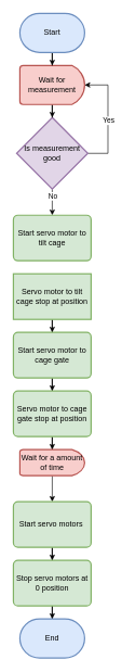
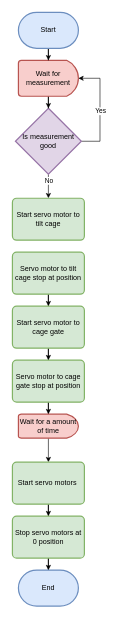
  <mxCell id="0" />
  <mxCell id="1" parent="0" />
  <mxCell id="2" style="edgeStyle=orthogonalEdgeStyle;rounded=0;orthogonalLoop=1;jettySize=auto;html=1;" edge="1" parent="1" source="6" target="9"><mxGeometry relative="1" as="geometry" /></mxCell>
  <mxCell id="3" value="No" style="edgeLabel;html=1;align=center;verticalAlign=middle;resizable=0;points=[];" vertex="1" connectable="0" parent="2"><mxGeometry x="-0.719" relative="1" as="geometry"><mxPoint y="4" as="offset" /></mxGeometry></mxCell>
  <mxCell id="4" style="edgeStyle=orthogonalEdgeStyle;rounded=0;orthogonalLoop=1;jettySize=auto;html=1;entryX=1;entryY=0.5;entryDx=0;entryDy=0;entryPerimeter=0;exitX=1;exitY=0.5;exitDx=0;exitDy=0;exitPerimeter=0;" edge="1" parent="1" source="6" target="8"><mxGeometry relative="1" as="geometry"><Array as="points"><mxPoint x="166" y="235" /><mxPoint x="166" y="130" /></Array></mxGeometry></mxCell>
  <mxCell id="5" value="Yes" style="edgeLabel;html=1;align=center;verticalAlign=middle;resizable=0;points=[];" vertex="1" connectable="0" parent="4"><mxGeometry x="-0.267" y="-2" relative="1" as="geometry"><mxPoint x="-2" y="-19" as="offset" /></mxGeometry></mxCell>
  <mxCell id="6" value="&lt;div&gt;Is measurement&lt;/div&gt;&lt;div&gt;good&lt;/div&gt;" style="strokeWidth=2;html=1;shape=mxgraph.flowchart.decision;whiteSpace=wrap;fillColor=#e1d5e7;strokeColor=#9673a6;" vertex="1" parent="1"><mxGeometry x="25" y="180" width="110" height="110" as="geometry" /></mxCell>
  <mxCell id="7" style="edgeStyle=orthogonalEdgeStyle;rounded=0;orthogonalLoop=1;jettySize=auto;html=1;entryX=0.5;entryY=0;entryDx=0;entryDy=0;entryPerimeter=0;" edge="1" parent="1" source="8" target="6"><mxGeometry relative="1" as="geometry" /></mxCell>
  <mxCell id="8" value="&lt;span&gt;Wait for measurement&lt;/span&gt;" style="strokeWidth=2;html=1;shape=mxgraph.flowchart.delay;whiteSpace=wrap;fillColor=#f8cecc;strokeColor=#b85450;" vertex="1" parent="1"><mxGeometry x="30" y="100" width="100" height="60" as="geometry" /></mxCell>
  <mxCell id="9" value="Start servo motor to tilt cage" style="rounded=1;whiteSpace=wrap;html=1;absoluteArcSize=1;arcSize=14;strokeWidth=2;fillColor=#d5e8d4;strokeColor=#82b366;" vertex="1" parent="1"><mxGeometry x="20" y="330" width="120" height="70" as="geometry" /></mxCell>
  <mxCell id="10" style="edgeStyle=orthogonalEdgeStyle;rounded=0;orthogonalLoop=1;jettySize=auto;html=1;" edge="1" parent="1" source="11" target="8"><mxGeometry relative="1" as="geometry" /></mxCell>
  <mxCell id="11" value="&lt;span&gt;Start&lt;/span&gt;" style="strokeWidth=2;html=1;shape=mxgraph.flowchart.terminator;whiteSpace=wrap;fillColor=#dae8fc;strokeColor=#6c8ebf;" vertex="1" parent="1"><mxGeometry x="30" y="20" width="100" height="60" as="geometry" /></mxCell>
  <mxCell id="12" style="edgeStyle=orthogonalEdgeStyle;rounded=0;orthogonalLoop=1;jettySize=auto;html=1;" edge="1" parent="1" source="13" target="15"><mxGeometry relative="1" as="geometry" /></mxCell>
- <mxCell id="13" value="Servo motor to tilt cage stop at position" style="whiteSpace=wrap;html=1;absoluteArcSize=1;arcSize=14;strokeWidth=2;fillColor=#d5e8d4;strokeColor=#82b366;rounded=0;" vertex="1" parent="1"><mxGeometry x="20" y="420" width="120" height="70" as="geometry" /></mxCell>
+ <mxCell id="13" value="Servo motor to tilt cage stop at position" style="rounded=1;whiteSpace=wrap;html=1;absoluteArcSize=1;arcSize=14;strokeWidth=2;fillColor=#d5e8d4;strokeColor=#82b366;" vertex="1" parent="1"><mxGeometry x="20" y="420" width="120" height="70" as="geometry" /></mxCell>
  <mxCell id="14" style="edgeStyle=orthogonalEdgeStyle;rounded=0;orthogonalLoop=1;jettySize=auto;html=1;" edge="1" parent="1" source="15" target="17"><mxGeometry relative="1" as="geometry" /></mxCell>
  <mxCell id="15" value="Start servo motor to cage gate" style="rounded=1;whiteSpace=wrap;html=1;absoluteArcSize=1;arcSize=14;strokeWidth=2;fillColor=#d5e8d4;strokeColor=#82b366;" vertex="1" parent="1"><mxGeometry x="20" y="510" width="120" height="70" as="geometry" /></mxCell>
  <mxCell id="16" style="edgeStyle=orthogonalEdgeStyle;rounded=0;orthogonalLoop=1;jettySize=auto;html=1;" edge="1" parent="1" source="17" target="19"><mxGeometry relative="1" as="geometry" /></mxCell>
  <mxCell id="17" value="Servo motor to cage gate stop at position" style="rounded=1;whiteSpace=wrap;html=1;absoluteArcSize=1;arcSize=14;strokeWidth=2;fillColor=#d5e8d4;strokeColor=#82b366;" vertex="1" parent="1"><mxGeometry x="20" y="600" width="120" height="70" as="geometry" /></mxCell>
  <mxCell id="18" style="edgeStyle=orthogonalEdgeStyle;rounded=0;orthogonalLoop=1;jettySize=auto;html=1;" edge="1" parent="1" source="19" target="21"><mxGeometry relative="1" as="geometry" /></mxCell>
  <mxCell id="19" value="Wait for a amount of time" style="strokeWidth=2;html=1;shape=mxgraph.flowchart.delay;whiteSpace=wrap;fillColor=#f8cecc;strokeColor=#b85450;" vertex="1" parent="1"><mxGeometry x="30" y="690" width="100" height="40" as="geometry" /></mxCell>
  <mxCell id="20" style="edgeStyle=orthogonalEdgeStyle;rounded=0;orthogonalLoop=1;jettySize=auto;html=1;" edge="1" parent="1" source="21" target="23"><mxGeometry relative="1" as="geometry" /></mxCell>
  <mxCell id="21" value="Start servo motors&amp;nbsp;" style="rounded=1;whiteSpace=wrap;html=1;absoluteArcSize=1;arcSize=14;strokeWidth=2;fillColor=#d5e8d4;strokeColor=#82b366;" vertex="1" parent="1"><mxGeometry x="20" y="770" width="120" height="70" as="geometry" /></mxCell>
  <mxCell id="22" style="edgeStyle=orthogonalEdgeStyle;rounded=0;orthogonalLoop=1;jettySize=auto;html=1;" edge="1" parent="1" source="23" target="24"><mxGeometry relative="1" as="geometry" /></mxCell>
  <mxCell id="23" value="Stop servo motors at 0 position" style="rounded=1;whiteSpace=wrap;html=1;absoluteArcSize=1;arcSize=14;strokeWidth=2;fillColor=#d5e8d4;strokeColor=#82b366;" vertex="1" parent="1"><mxGeometry x="20" y="860" width="120" height="70" as="geometry" /></mxCell>
  <mxCell id="24" value="&lt;span&gt;End&lt;/span&gt;" style="strokeWidth=2;html=1;shape=mxgraph.flowchart.terminator;whiteSpace=wrap;fillColor=#dae8fc;strokeColor=#6c8ebf;" vertex="1" parent="1"><mxGeometry x="30" y="950" width="100" height="60" as="geometry" /></mxCell>
